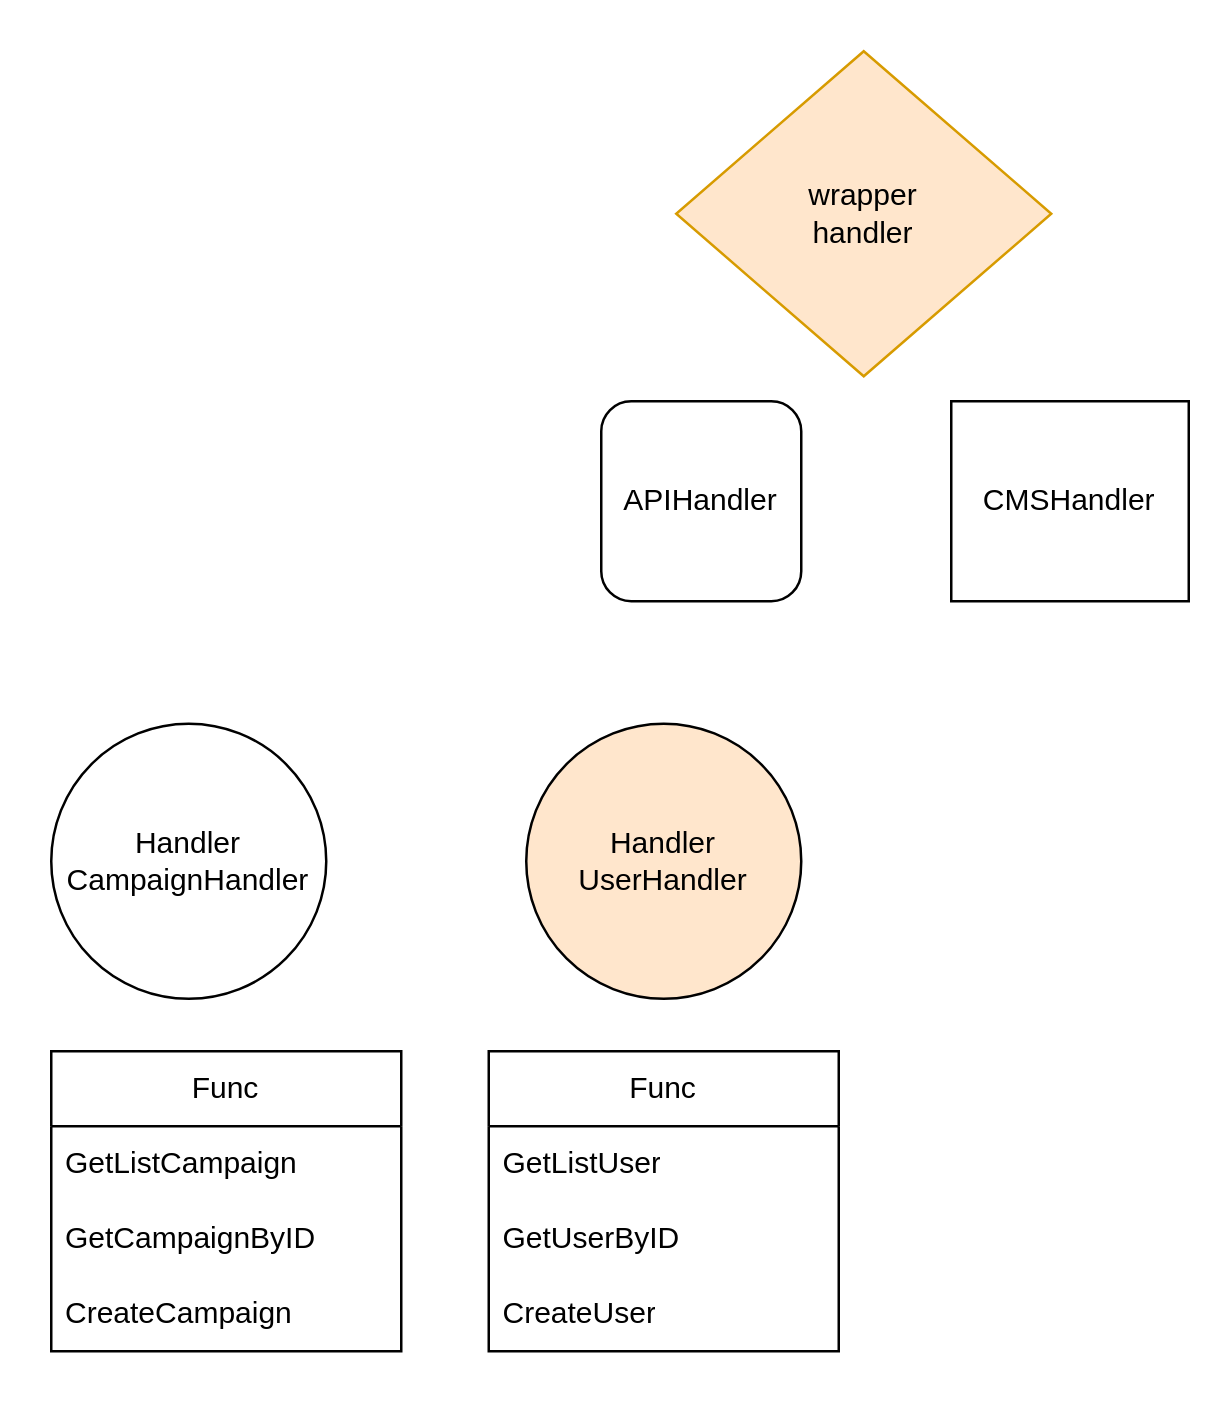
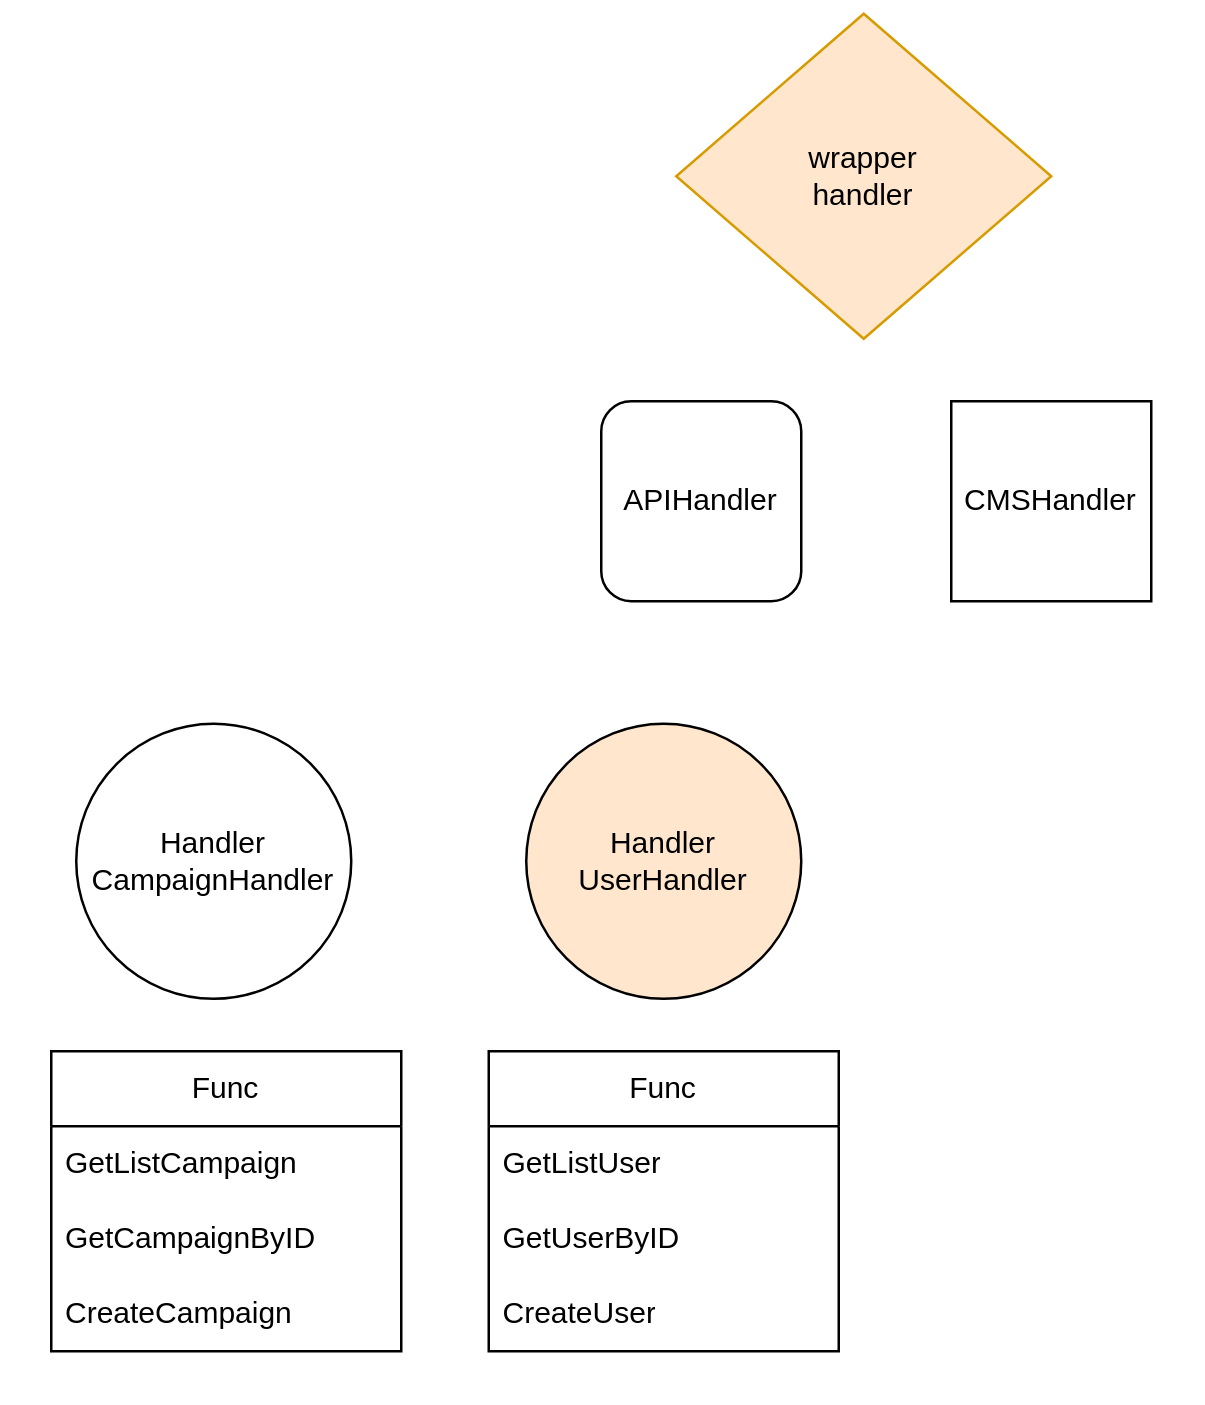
  <mxCell id="0" />
  <mxCell id="1" parent="0" />
- <mxCell id="2" value="Handler&lt;br style=&quot;border-color: var(--border-color);&quot;&gt;CampaignHandler" style="ellipse;whiteSpace=wrap;html=1;aspect=fixed;" vertex="1" parent="1"><mxGeometry x="20" y="289" width="110" height="110" as="geometry" /></mxCell>
+ <mxCell id="2" value="Handler&lt;br style=&quot;border-color: var(--border-color);&quot;&gt;CampaignHandler" style="ellipse;whiteSpace=wrap;html=1;aspect=fixed;" vertex="1" parent="1"><mxGeometry x="30" y="289" width="110" height="110" as="geometry" /></mxCell>
  <mxCell id="3" value="APIHandler" style="whiteSpace=wrap;html=1;aspect=fixed;rounded=1;" vertex="1" parent="1"><mxGeometry x="240" y="160" width="80" height="80" as="geometry" /></mxCell>
  <mxCell id="4" value="Func" style="swimlane;fontStyle=0;childLayout=stackLayout;horizontal=1;startSize=30;horizontalStack=0;resizeParent=1;resizeParentMax=0;resizeLast=0;collapsible=1;marginBottom=0;whiteSpace=wrap;html=1;" vertex="1" parent="1"><mxGeometry x="20" y="420" width="140" height="120" as="geometry"><mxRectangle x="190" y="410" width="70" height="30" as="alternateBounds" /></mxGeometry></mxCell>
  <mxCell id="5" value="GetListCampaign" style="text;strokeColor=none;fillColor=none;align=left;verticalAlign=middle;spacingLeft=4;spacingRight=4;overflow=hidden;points=[[0,0.5],[1,0.5]];portConstraint=eastwest;rotatable=0;whiteSpace=wrap;html=1;" vertex="1" parent="4"><mxGeometry y="30" width="140" height="30" as="geometry" /></mxCell>
  <mxCell id="6" value="GetCampaignByID" style="text;strokeColor=none;fillColor=none;align=left;verticalAlign=middle;spacingLeft=4;spacingRight=4;overflow=hidden;points=[[0,0.5],[1,0.5]];portConstraint=eastwest;rotatable=0;whiteSpace=wrap;html=1;" vertex="1" parent="4"><mxGeometry y="60" width="140" height="30" as="geometry" /></mxCell>
  <mxCell id="7" value="CreateCampaign" style="text;strokeColor=none;fillColor=none;align=left;verticalAlign=middle;spacingLeft=4;spacingRight=4;overflow=hidden;points=[[0,0.5],[1,0.5]];portConstraint=eastwest;rotatable=0;whiteSpace=wrap;html=1;" vertex="1" parent="4"><mxGeometry y="90" width="140" height="30" as="geometry" /></mxCell>
- <mxCell id="8" value="wrapper&lt;br&gt;handler" style="rhombus;whiteSpace=wrap;html=1;fillColor=#ffe6cc;strokeColor=#d79b00;" vertex="1" parent="1"><mxGeometry x="270" y="20" width="150" height="130" as="geometry" /></mxCell>
- <mxCell id="9" value="CMSHandler" style="whiteSpace=wrap;html=1;aspect=fixed;" vertex="1" parent="1"><mxGeometry x="380" y="160" width="95" height="80" as="geometry" /></mxCell>
+ <mxCell id="8" value="wrapper&lt;br&gt;handler" style="rhombus;whiteSpace=wrap;html=1;fillColor=#ffe6cc;strokeColor=#d79b00;" vertex="1" parent="1"><mxGeometry x="270" y="5" width="150" height="130" as="geometry" /></mxCell>
+ <mxCell id="9" value="CMSHandler" style="whiteSpace=wrap;html=1;aspect=fixed;" vertex="1" parent="1"><mxGeometry x="380" y="160" width="80" height="80" as="geometry" /></mxCell>
  <mxCell id="10" value="Handler&lt;br style=&quot;border-color: var(--border-color);&quot;&gt;UserHandler" style="ellipse;whiteSpace=wrap;html=1;aspect=fixed;fillColor=#ffe6cc;" vertex="1" parent="1"><mxGeometry x="210" y="289" width="110" height="110" as="geometry" /></mxCell>
  <mxCell id="11" value="Func" style="swimlane;fontStyle=0;childLayout=stackLayout;horizontal=1;startSize=30;horizontalStack=0;resizeParent=1;resizeParentMax=0;resizeLast=0;collapsible=1;marginBottom=0;whiteSpace=wrap;html=1;" vertex="1" parent="1"><mxGeometry x="195" y="420" width="140" height="120" as="geometry" /></mxCell>
  <mxCell id="12" value="GetListUser" style="text;strokeColor=none;fillColor=none;align=left;verticalAlign=middle;spacingLeft=4;spacingRight=4;overflow=hidden;points=[[0,0.5],[1,0.5]];portConstraint=eastwest;rotatable=0;whiteSpace=wrap;html=1;" vertex="1" parent="11"><mxGeometry y="30" width="140" height="30" as="geometry" /></mxCell>
  <mxCell id="13" value="GetUserByID" style="text;strokeColor=none;fillColor=none;align=left;verticalAlign=middle;spacingLeft=4;spacingRight=4;overflow=hidden;points=[[0,0.5],[1,0.5]];portConstraint=eastwest;rotatable=0;whiteSpace=wrap;html=1;" vertex="1" parent="11"><mxGeometry y="60" width="140" height="30" as="geometry" /></mxCell>
  <mxCell id="14" value="CreateUser" style="text;strokeColor=none;fillColor=none;align=left;verticalAlign=middle;spacingLeft=4;spacingRight=4;overflow=hidden;points=[[0,0.5],[1,0.5]];portConstraint=eastwest;rotatable=0;whiteSpace=wrap;html=1;" vertex="1" parent="11"><mxGeometry y="90" width="140" height="30" as="geometry" /></mxCell>
